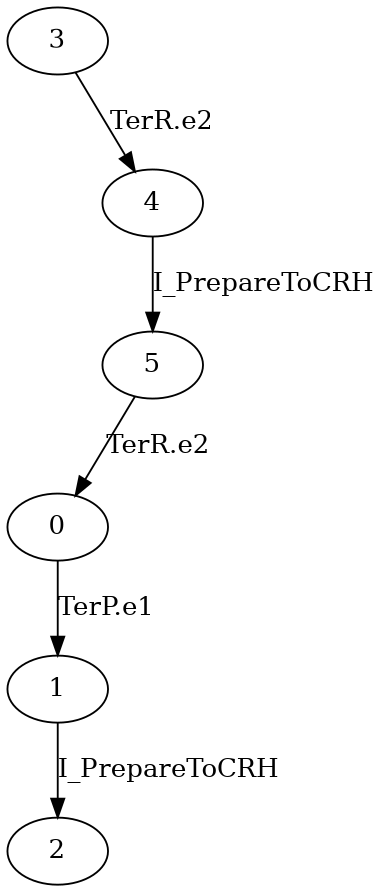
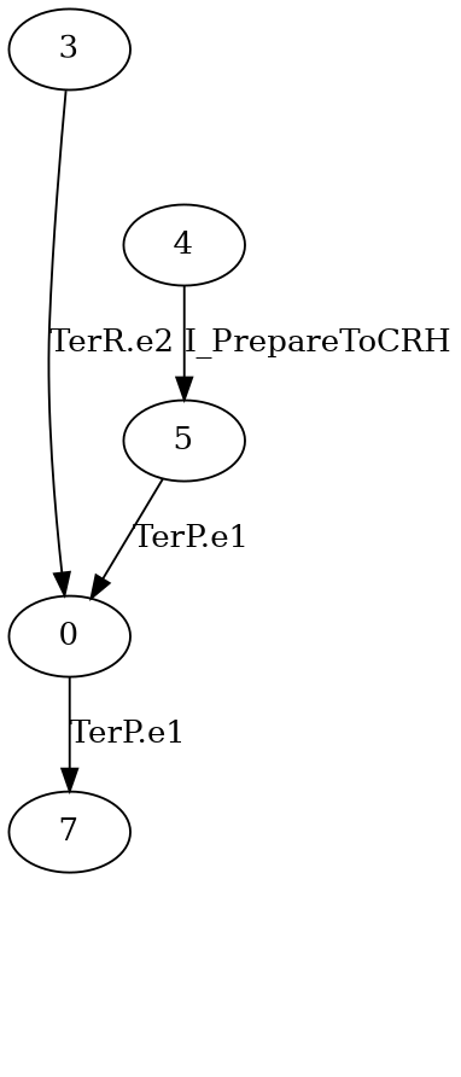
  digraph {
    0
-   1
-   2
+   1 [label=7]
    3
    4
    5
    0 -> 1 [label="TerP.e1"]
-   1 -> 2 [label=I_PrepareToCRH]
-   3 -> 4 [label="TerR.e2"]
+   3 -> 0 [label="TerR.e2"]
    4 -> 5 [label=I_PrepareToCRH]
-   5 -> 0 [label="TerR.e2"]
+   5 -> 0 [label="TerP.e1"]
  }
